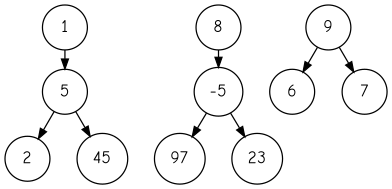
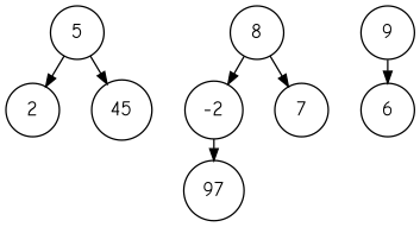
  digraph {
    fontname="Comic Neue"
    nodesep=0.3
    ranksep=0.2
    node [fontname="Comic Neue" shape=circle]
    edge [arrowsize=0.8 fontname="Comic Neue"]
-   n1 [label=1]
    n2 [label=5]
    n3 [label=8]
-   n4 [label=-5]
+   n4 [label=-2]
    n5 [label=2]
    n6 [label=45]
    n7 [label=9]
    n8 [label=6]
    n9 [label=7]
    n10 [label=97]
-   n11 [label=23]
-   n1 -> n2
    n2 -> n5 [side=left]
    n2 -> n6
    n3 -> n4
    n4 -> n10 [side=left]
-   n4 -> n11
    n7 -> n8 [side=left]
-   n7 -> n9
+   n3 -> n9
  }
